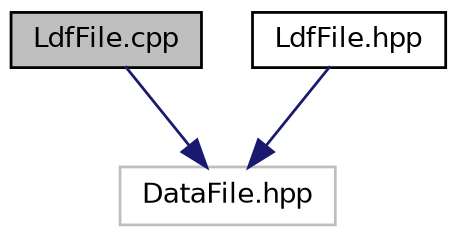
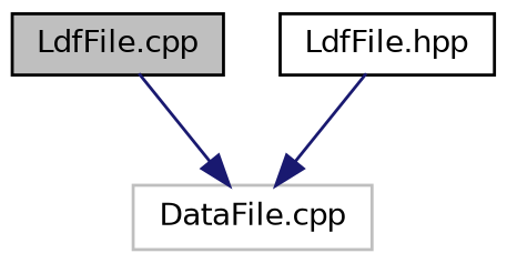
  digraph {
    node [color=black fillcolor=white fontname=Helvetica fontsize=10 shape=record style=filled]
    edge [color=midnightblue fontname=Helvetica fontsize=10 labelfontname=Helvetica labelfontsize=10 style=solid]
    n1 [fillcolor=grey75 fontcolor=black height=0.2 label="LdfFile.cpp" width=0.4]
-   n2 [color=grey75 height=0.2 label="DataFile.hpp" width=0.4]
+   n2 [color=grey75 height=0.2 label="DataFile.cpp" width=0.4]
    n3 [height=0.2 label="LdfFile.hpp" width=0.4]
    n1 -> n2
    n3 -> n2
  }
